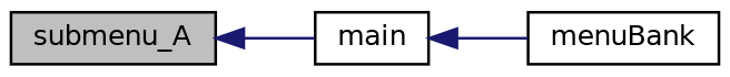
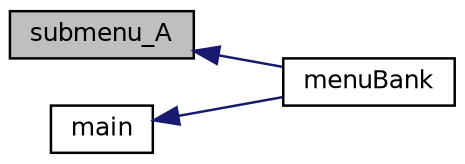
  digraph {
    rankdir=LR
    node [color=black fillcolor=white fontname=Helvetica fontsize=10 shape=record style=filled]
    edge [color=midnightblue dir=back fontname=Helvetica fontsize=10 labelfontname=Helvetica labelfontsize=10 style=solid]
    n1 [fillcolor=grey75 fontcolor=black height=0.2 label=submenu_A width=0.4]
    n2 [height=0.2 label=menuBank width=0.4]
    n3 [height=0.2 label=main width=0.4]
-   n1 -> n3
+   n1 -> n2
    n3 -> n2
  }
